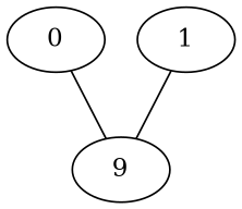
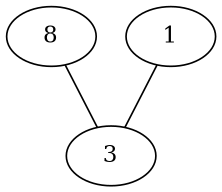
  graph {
-   0
-   3 [label=9]
+   0 [label=8]
+   3
    1
    0 -- 3
    1 -- 3
  }
